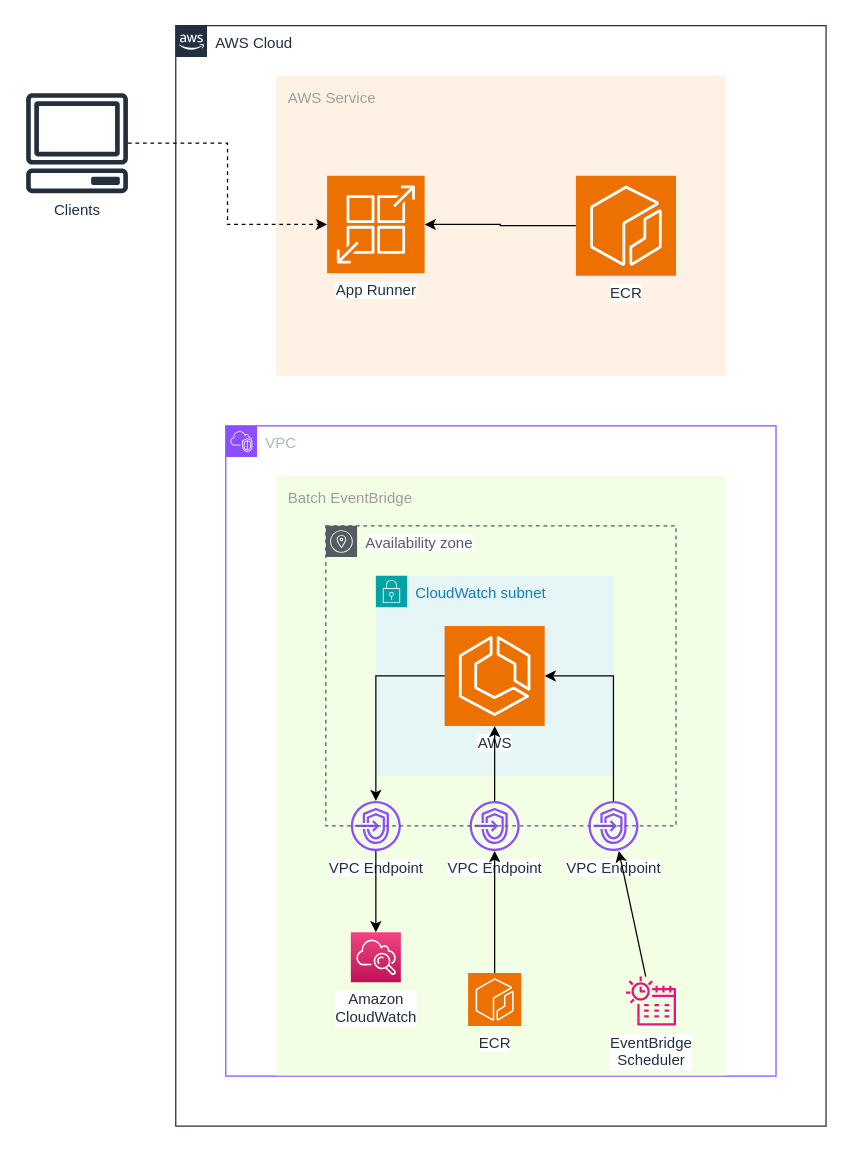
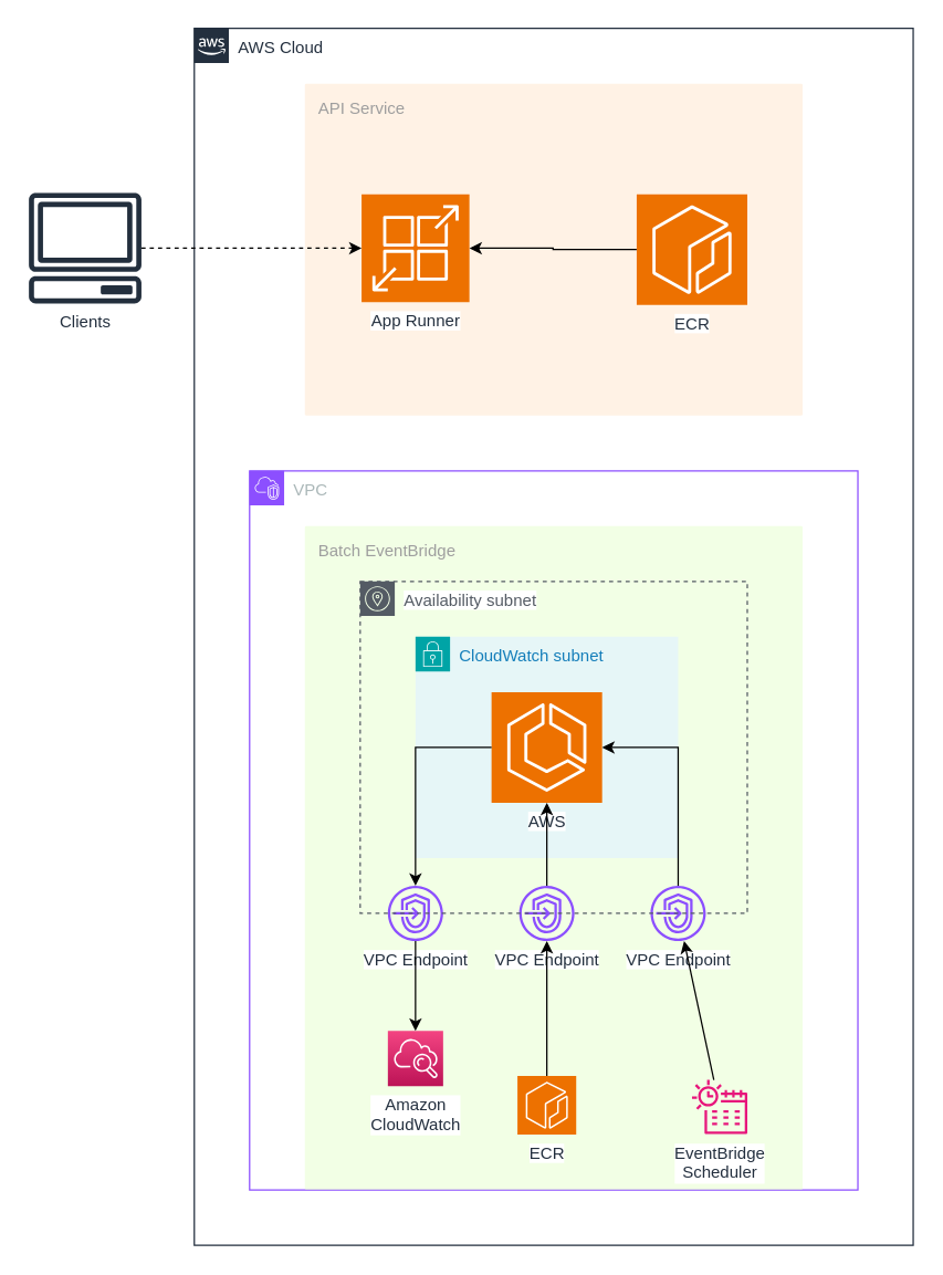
  <mxCell id="0" />
  <mxCell id="1" parent="0" />
  <mxCell id="2" value="AWS Cloud" style="points=[[0,0],[0.25,0],[0.5,0],[0.75,0],[1,0],[1,0.25],[1,0.5],[1,0.75],[1,1],[0.75,1],[0.5,1],[0.25,1],[0,1],[0,0.75],[0,0.5],[0,0.25]];outlineConnect=0;gradientColor=none;html=1;whiteSpace=wrap;fontSize=12;fontStyle=0;container=1;pointerEvents=0;collapsible=0;recursiveResize=0;shape=mxgraph.aws4.group;grIcon=mxgraph.aws4.group_aws_cloud_alt;strokeColor=#232F3E;fillColor=none;verticalAlign=top;align=left;spacingLeft=30;fontColor=#232F3E;dashed=0;" parent="1" vertex="1"><mxGeometry x="140" y="20" width="520" height="880" as="geometry" /></mxCell>
- <mxCell id="3" value="AWS Service" style="sketch=0;points=[[0,0,0],[0.25,0,0],[0.5,0,0],[0.75,0,0],[1,0,0],[1,0.25,0],[1,0.5,0],[1,0.75,0],[1,1,0],[0.75,1,0],[0.5,1,0],[0.25,1,0],[0,1,0],[0,0.75,0],[0,0.5,0],[0,0.25,0]];rounded=1;absoluteArcSize=1;arcSize=2;html=1;strokeColor=none;gradientColor=none;shadow=0;dashed=0;fontSize=12;fontColor=#9E9E9E;align=left;verticalAlign=top;spacing=10;spacingTop=-4;whiteSpace=wrap;fillColor=#FFE6CC;opacity=50;" parent="2" vertex="1"><mxGeometry x="80" y="40" width="360" height="240" as="geometry" /></mxCell>
+ <mxCell id="3" value="API Service" style="sketch=0;points=[[0,0,0],[0.25,0,0],[0.5,0,0],[0.75,0,0],[1,0,0],[1,0.25,0],[1,0.5,0],[1,0.75,0],[1,1,0],[0.75,1,0],[0.5,1,0],[0.25,1,0],[0,1,0],[0,0.75,0],[0,0.5,0],[0,0.25,0]];rounded=1;absoluteArcSize=1;arcSize=2;html=1;strokeColor=none;gradientColor=none;shadow=0;dashed=0;fontSize=12;fontColor=#9E9E9E;align=left;verticalAlign=top;spacing=10;spacingTop=-4;whiteSpace=wrap;fillColor=#FFE6CC;opacity=50;" parent="2" vertex="1"><mxGeometry x="80" y="40" width="360" height="240" as="geometry" /></mxCell>
  <mxCell id="4" value="App Runner" style="sketch=0;points=[[0,0,0],[0.25,0,0],[0.5,0,0],[0.75,0,0],[1,0,0],[0,1,0],[0.25,1,0],[0.5,1,0],[0.75,1,0],[1,1,0],[0,0.25,0],[0,0.5,0],[0,0.75,0],[1,0.25,0],[1,0.5,0],[1,0.75,0]];outlineConnect=0;fontColor=#232F3E;fillColor=#ED7100;strokeColor=#ffffff;dashed=0;verticalLabelPosition=bottom;verticalAlign=top;align=center;html=1;fontSize=12;fontStyle=0;aspect=fixed;shape=mxgraph.aws4.resourceIcon;resIcon=mxgraph.aws4.app_runner;labelBackgroundColor=default;" parent="2" vertex="1"><mxGeometry x="121" y="120" width="78" height="78" as="geometry" /></mxCell>
  <mxCell id="5" value="VPC" style="points=[[0,0],[0.25,0],[0.5,0],[0.75,0],[1,0],[1,0.25],[1,0.5],[1,0.75],[1,1],[0.75,1],[0.5,1],[0.25,1],[0,1],[0,0.75],[0,0.5],[0,0.25]];outlineConnect=0;gradientColor=none;html=1;whiteSpace=wrap;fontSize=12;fontStyle=0;container=1;pointerEvents=0;collapsible=0;recursiveResize=0;shape=mxgraph.aws4.group;grIcon=mxgraph.aws4.group_vpc2;strokeColor=#8C4FFF;fillColor=none;verticalAlign=top;align=left;spacingLeft=30;fontColor=#AAB7B8;dashed=0;" parent="2" vertex="1"><mxGeometry x="40" y="320" width="440" height="520" as="geometry" /></mxCell>
  <mxCell id="6" value="Batch EventBridge" style="sketch=0;points=[[0,0,0],[0.25,0,0],[0.5,0,0],[0.75,0,0],[1,0,0],[1,0.25,0],[1,0.5,0],[1,0.75,0],[1,1,0],[0.75,1,0],[0.5,1,0],[0.25,1,0],[0,1,0],[0,0.75,0],[0,0.5,0],[0,0.25,0]];rounded=1;absoluteArcSize=1;arcSize=2;html=1;strokeColor=none;gradientColor=none;shadow=0;dashed=0;fontSize=12;fontColor=#9E9E9E;align=left;verticalAlign=top;spacing=10;spacingTop=-4;whiteSpace=wrap;fillColor=#E6FFCC;opacity=50;" parent="5" vertex="1"><mxGeometry x="40" y="40" width="360" height="480" as="geometry" /></mxCell>
  <mxCell id="7" value="CloudWatch subnet" style="points=[[0,0],[0.25,0],[0.5,0],[0.75,0],[1,0],[1,0.25],[1,0.5],[1,0.75],[1,1],[0.75,1],[0.5,1],[0.25,1],[0,1],[0,0.75],[0,0.5],[0,0.25]];outlineConnect=0;gradientColor=none;html=1;whiteSpace=wrap;fontSize=12;fontStyle=0;container=1;pointerEvents=0;collapsible=0;recursiveResize=0;shape=mxgraph.aws4.group;grIcon=mxgraph.aws4.group_security_group;grStroke=0;strokeColor=#00A4A6;fillColor=#E6F6F7;verticalAlign=top;align=left;spacingLeft=30;fontColor=#147EBA;dashed=0;" parent="5" vertex="1"><mxGeometry x="120" y="120" width="190" height="160" as="geometry" /></mxCell>
  <mxCell id="8" value="AWS" style="sketch=0;points=[[0,0,0],[0.25,0,0],[0.5,0,0],[0.75,0,0],[1,0,0],[0,1,0],[0.25,1,0],[0.5,1,0],[0.75,1,0],[1,1,0],[0,0.25,0],[0,0.5,0],[0,0.75,0],[1,0.25,0],[1,0.5,0],[1,0.75,0]];outlineConnect=0;fontColor=#232F3E;fillColor=#ED7100;strokeColor=#ffffff;dashed=0;verticalLabelPosition=bottom;verticalAlign=top;align=center;html=1;fontSize=12;fontStyle=0;aspect=fixed;shape=mxgraph.aws4.resourceIcon;resIcon=mxgraph.aws4.ecs;labelBackgroundColor=default;" parent="7" vertex="1"><mxGeometry x="55" y="40" width="80" height="80" as="geometry" /></mxCell>
  <mxCell id="9" value="VPC Endpoint" style="sketch=0;outlineConnect=0;fontColor=#232F3E;gradientColor=none;fillColor=#8C4FFF;strokeColor=none;dashed=0;verticalLabelPosition=bottom;verticalAlign=top;align=center;html=1;fontSize=12;fontStyle=0;aspect=fixed;pointerEvents=1;shape=mxgraph.aws4.endpoints;labelBackgroundColor=default;" parent="5" vertex="1"><mxGeometry x="100" y="300" width="40" height="40" as="geometry" /></mxCell>
  <mxCell id="10" style="edgeStyle=orthogonalEdgeStyle;html=1;rounded=0;curved=0;" edge="1" parent="5" source="8" target="9"><mxGeometry relative="1" as="geometry" /></mxCell>
  <mxCell id="11" value="VPC Endpoint" style="sketch=0;outlineConnect=0;fontColor=#232F3E;gradientColor=none;fillColor=#8C4FFF;strokeColor=none;dashed=0;verticalLabelPosition=bottom;verticalAlign=top;align=center;html=1;fontSize=12;fontStyle=0;aspect=fixed;pointerEvents=1;shape=mxgraph.aws4.endpoints;labelBackgroundColor=default;" parent="5" vertex="1"><mxGeometry x="195" y="300" width="40" height="40" as="geometry" /></mxCell>
  <mxCell id="12" style="edgeStyle=orthogonalEdgeStyle;html=1;startArrow=classic;startFill=1;endArrow=none;endFill=0;" edge="1" parent="5" source="8" target="11"><mxGeometry relative="1" as="geometry" /></mxCell>
  <mxCell id="13" value="VPC Endpoint" style="sketch=0;outlineConnect=0;fontColor=#232F3E;gradientColor=none;fillColor=#8C4FFF;strokeColor=none;dashed=0;verticalLabelPosition=bottom;verticalAlign=top;align=center;html=1;fontSize=12;fontStyle=0;aspect=fixed;pointerEvents=1;shape=mxgraph.aws4.endpoints;labelBackgroundColor=default;" parent="5" vertex="1"><mxGeometry x="290" y="300" width="40" height="40" as="geometry" /></mxCell>
  <mxCell id="14" style="edgeStyle=orthogonalEdgeStyle;html=1;exitX=1;exitY=0.5;exitDx=0;exitDy=0;exitPerimeter=0;rounded=0;curved=0;startArrow=classic;startFill=1;endArrow=none;endFill=0;" edge="1" parent="5" source="8" target="13"><mxGeometry relative="1" as="geometry" /></mxCell>
- <mxCell id="15" value="Availability zone" style="sketch=0;outlineConnect=0;gradientColor=none;html=1;whiteSpace=wrap;fontSize=12;fontStyle=0;shape=mxgraph.aws4.group;grIcon=mxgraph.aws4.group_availability_zone;strokeColor=#545B64;fillColor=none;verticalAlign=top;align=left;spacingLeft=30;fontColor=#545B64;dashed=1;labelBackgroundColor=default;" vertex="1" parent="5"><mxGeometry x="80" y="80" width="280" height="240" as="geometry" /></mxCell>
+ <mxCell id="15" value="Availability subnet" style="sketch=0;outlineConnect=0;gradientColor=none;html=1;whiteSpace=wrap;fontSize=12;fontStyle=0;shape=mxgraph.aws4.group;grIcon=mxgraph.aws4.group_availability_zone;strokeColor=#545B64;fillColor=none;verticalAlign=top;align=left;spacingLeft=30;fontColor=#545B64;dashed=1;labelBackgroundColor=default;" vertex="1" parent="5"><mxGeometry x="80" y="80" width="280" height="240" as="geometry" /></mxCell>
  <mxCell id="16" style="edgeStyle=orthogonalEdgeStyle;html=1;rounded=0;curved=0;" parent="2" source="17" target="4" edge="1"><mxGeometry relative="1" as="geometry" /></mxCell>
  <mxCell id="17" value="ECR" style="sketch=0;points=[[0,0,0],[0.25,0,0],[0.5,0,0],[0.75,0,0],[1,0,0],[0,1,0],[0.25,1,0],[0.5,1,0],[0.75,1,0],[1,1,0],[0,0.25,0],[0,0.5,0],[0,0.75,0],[1,0.25,0],[1,0.5,0],[1,0.75,0]];outlineConnect=0;fontColor=#232F3E;fillColor=#ED7100;strokeColor=#ffffff;dashed=0;verticalLabelPosition=bottom;verticalAlign=top;align=center;html=1;fontSize=12;fontStyle=0;aspect=fixed;shape=mxgraph.aws4.resourceIcon;resIcon=mxgraph.aws4.ecr;labelBackgroundColor=default;" parent="2" vertex="1"><mxGeometry x="320" y="120" width="80" height="80" as="geometry" /></mxCell>
  <mxCell id="18" value="Amazon&lt;br&gt;CloudWatch&lt;br&gt;" style="outlineConnect=0;fontColor=#232F3E;gradientColor=#F34482;gradientDirection=north;fillColor=#BC1356;strokeColor=#ffffff;dashed=0;verticalLabelPosition=bottom;verticalAlign=top;align=center;html=1;fontSize=12;fontStyle=0;aspect=fixed;shape=mxgraph.aws4.resourceIcon;resIcon=mxgraph.aws4.cloudwatch;labelBackgroundColor=#ffffff;" parent="2" vertex="1"><mxGeometry x="140" y="725" width="40" height="40" as="geometry" /></mxCell>
  <mxCell id="19" value="ECR" style="sketch=0;points=[[0,0,0],[0.25,0,0],[0.5,0,0],[0.75,0,0],[1,0,0],[0,1,0],[0.25,1,0],[0.5,1,0],[0.75,1,0],[1,1,0],[0,0.25,0],[0,0.5,0],[0,0.75,0],[1,0.25,0],[1,0.5,0],[1,0.75,0]];outlineConnect=0;fontColor=#232F3E;fillColor=#ED7100;strokeColor=#ffffff;dashed=0;verticalLabelPosition=bottom;verticalAlign=top;align=center;html=1;fontSize=12;fontStyle=0;aspect=fixed;shape=mxgraph.aws4.resourceIcon;resIcon=mxgraph.aws4.ecr;labelBackgroundColor=default;" parent="2" vertex="1"><mxGeometry x="233.75" y="757.5" width="42.5" height="42.5" as="geometry" /></mxCell>
  <mxCell id="20" value="EventBridge&lt;font color=&quot;#232f3e&quot;&gt;&lt;br&gt;&lt;/font&gt;&lt;span style=&quot;&quot;&gt;Scheduler&lt;/span&gt;" style="sketch=0;outlineConnect=0;fontColor=#232F3E;gradientColor=none;fillColor=#E7157B;strokeColor=none;dashed=0;verticalLabelPosition=bottom;verticalAlign=top;align=center;html=1;fontSize=12;fontStyle=0;aspect=fixed;pointerEvents=1;shape=mxgraph.aws4.eventbridge_scheduler;labelBackgroundColor=default;" parent="2" vertex="1"><mxGeometry x="360" y="760" width="40" height="40" as="geometry" /></mxCell>
  <mxCell id="21" style="edgeStyle=none;html=1;" parent="2" source="9" target="18" edge="1"><mxGeometry relative="1" as="geometry" /></mxCell>
  <mxCell id="22" style="edgeStyle=none;html=1;" parent="2" source="19" target="11" edge="1"><mxGeometry relative="1" as="geometry" /></mxCell>
  <mxCell id="23" style="edgeStyle=none;html=1;" parent="2" source="20" target="13" edge="1"><mxGeometry relative="1" as="geometry" /></mxCell>
- <mxCell id="24" value="Clients" style="sketch=0;outlineConnect=0;fontColor=#232F3E;gradientColor=none;fillColor=#232F3D;strokeColor=none;dashed=0;verticalLabelPosition=bottom;verticalAlign=top;align=center;html=1;fontSize=12;fontStyle=0;aspect=fixed;pointerEvents=1;shape=mxgraph.aws4.client;labelBackgroundColor=default;" parent="1" vertex="1"><mxGeometry x="20" y="74" width="82.11" height="80" as="geometry" /></mxCell>
+ <mxCell id="24" value="Clients" style="sketch=0;outlineConnect=0;fontColor=#232F3E;gradientColor=none;fillColor=#232F3D;strokeColor=none;dashed=0;verticalLabelPosition=bottom;verticalAlign=top;align=center;html=1;fontSize=12;fontStyle=0;aspect=fixed;pointerEvents=1;shape=mxgraph.aws4.client;labelBackgroundColor=default;" parent="1" vertex="1"><mxGeometry x="20" y="139" width="82.11" height="80" as="geometry" /></mxCell>
  <mxCell id="25" style="edgeStyle=orthogonalEdgeStyle;html=1;entryX=0;entryY=0.5;entryDx=0;entryDy=0;entryPerimeter=0;rounded=0;curved=0;dashed=1;" parent="1" source="24" target="4" edge="1"><mxGeometry relative="1" as="geometry" /></mxCell>
